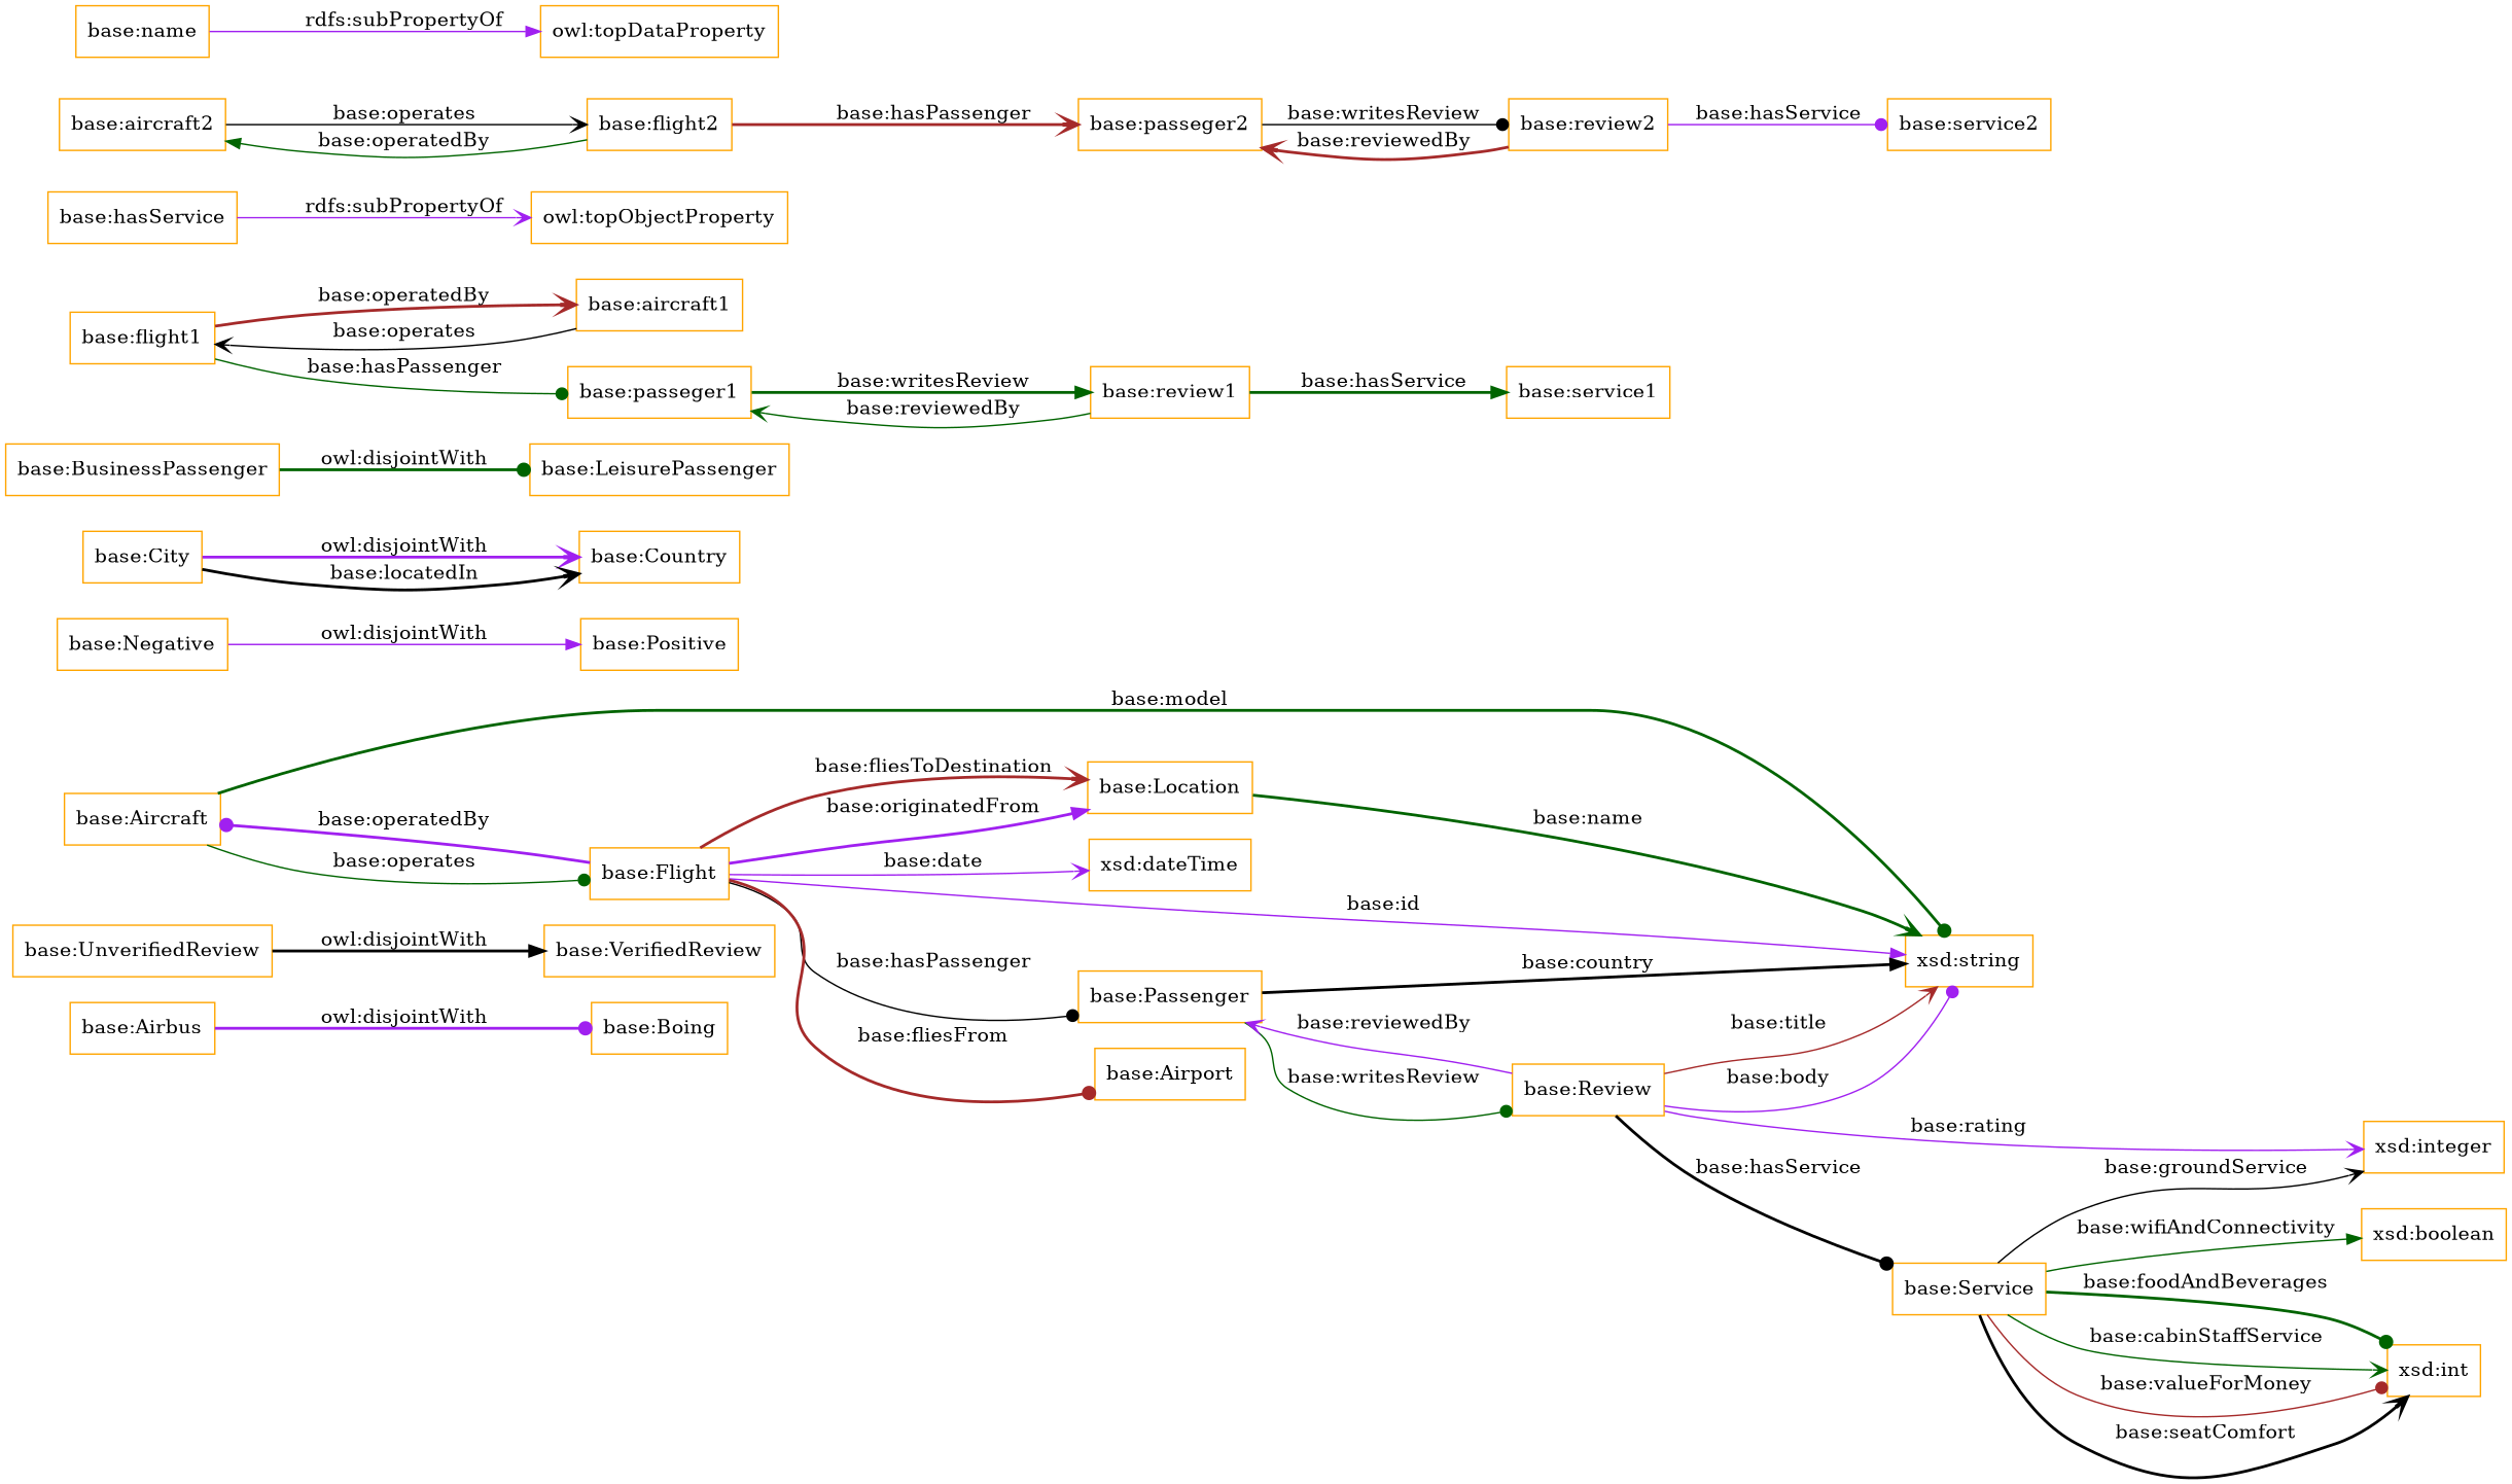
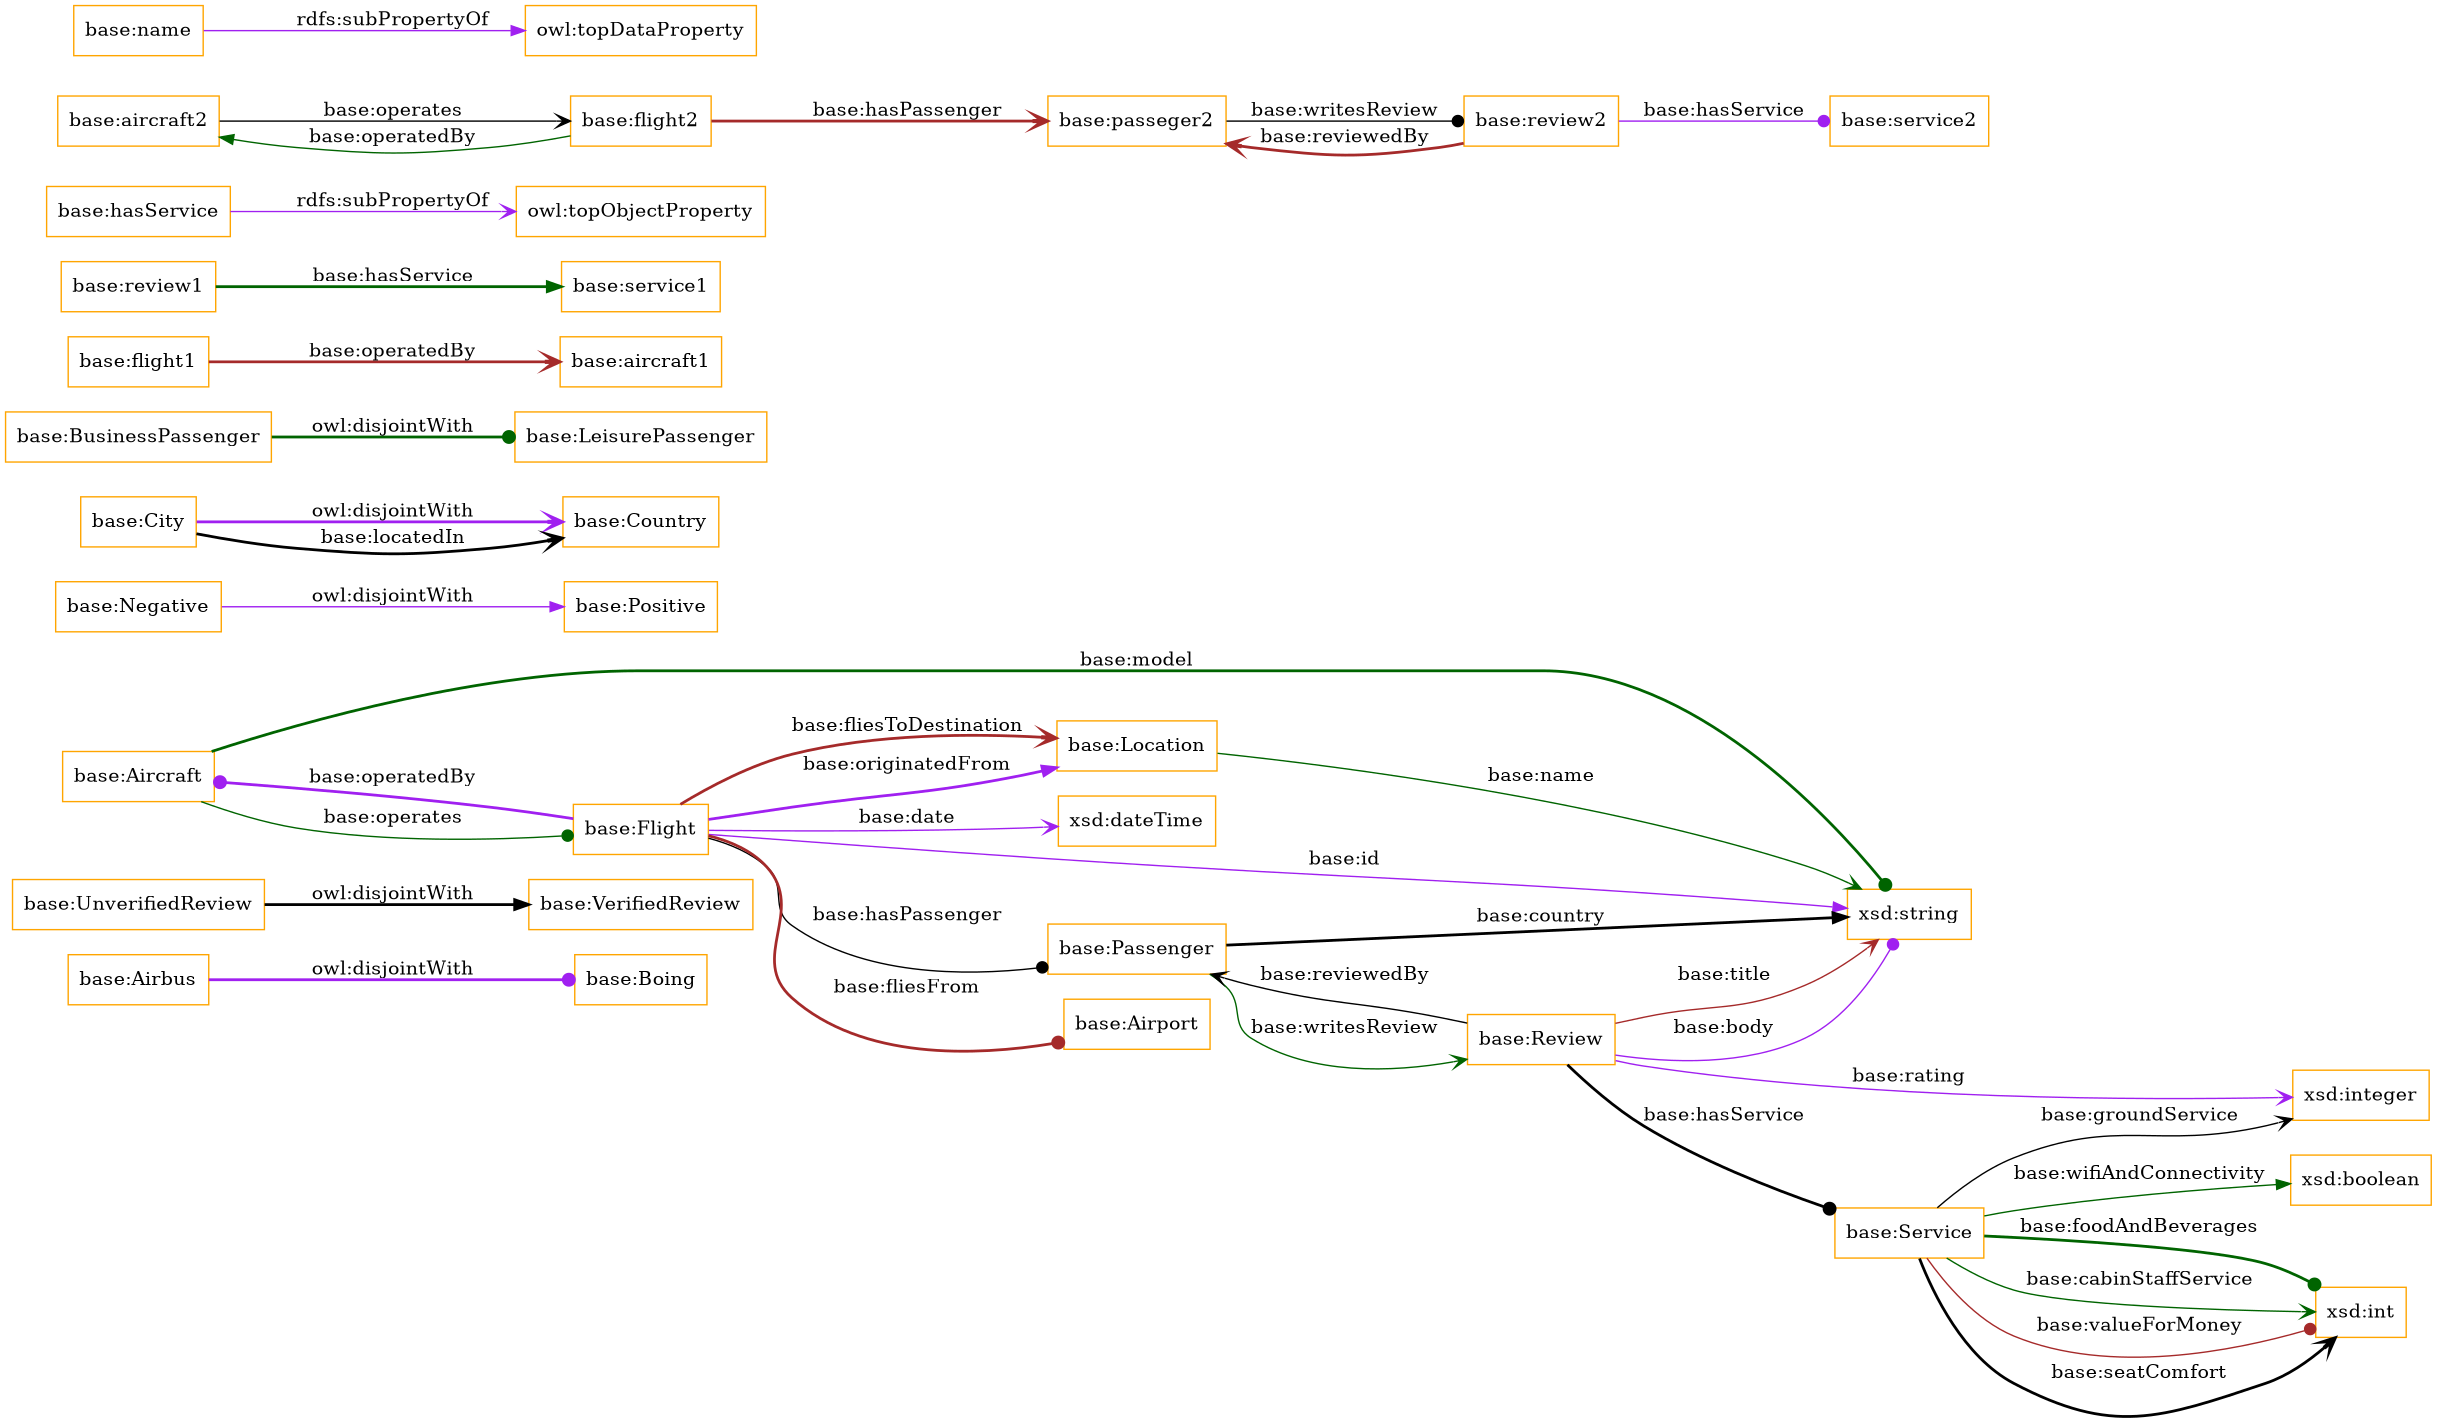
  digraph {
    rankdir=LR
    node [color=orange shape=rectangle]
    edge [arrowhead=vee color=darkgreen style=solid]
    "base:Airbus"
    "base:Boing"
    "base:UnverifiedReview"
    "base:VerifiedReview"
    "base:Aircraft"
    "base:Flight"
    "xsd:string"
    "base:Passenger"
    "base:Location"
    "base:Airport"
    "xsd:dateTime"
    "base:Negative"
    "base:Positive"
    "base:Review"
    "base:Service"
    "xsd:integer"
    "xsd:boolean"
    "xsd:int"
    "base:City"
    "base:Country"
    "base:BusinessPassenger"
    "base:LeisurePassenger"
    "base:flight1"
    "base:aircraft1"
-   "base:passeger1"
    "base:review1"
    "base:service1"
    "base:hasService"
    "owl:topObjectProperty"
    "base:aircraft2"
    "base:flight2"
    "base:passeger2"
    "base:review2"
    "base:name"
    "owl:topDataProperty"
    "base:service2"
    "base:Airbus" -> "base:Boing" [arrowhead=dot color=purple label="owl:disjointWith" style=bold]
    "base:UnverifiedReview" -> "base:VerifiedReview" [arrowhead=normal color=black label="owl:disjointWith" style=bold]
    "base:Aircraft" -> "base:Flight" [arrowhead=dot label="base:operates"]
    "base:Aircraft" -> "xsd:string" [arrowhead=dot label="base:model" style=bold]
    "base:Flight" -> "base:Aircraft" [arrowhead=dot color=purple label="base:operatedBy" style=bold]
    "base:Flight" -> "xsd:string" [arrowhead=normal color=purple label="base:id"]
    "base:Flight" -> "base:Passenger" [arrowhead=dot color=black label="base:hasPassenger"]
    "base:Flight" -> "base:Location" [arrowhead=normal color=purple label="base:originatedFrom" style=bold]
    "base:Flight" -> "base:Location" [color=brown label="base:fliesToDestination" style=bold]
    "base:Flight" -> "base:Airport" [arrowhead=dot color=brown label="base:fliesFrom" style=bold]
    "base:Flight" -> "xsd:dateTime" [color=purple label="base:date"]
    "base:Passenger" -> "xsd:string" [arrowhead=normal color=black label="base:country" style=bold]
-   "base:Passenger" -> "base:Review" [arrowhead=dot label="base:writesReview"]
-   "base:Location" -> "xsd:string" [label="base:name" style=bold]
+   "base:Passenger" -> "base:Review" [label="base:writesReview"]
+   "base:Location" -> "xsd:string" [label="base:name"]
    "base:Negative" -> "base:Positive" [arrowhead=normal color=purple label="owl:disjointWith"]
    "base:Review" -> "xsd:string" [arrowhead=dot color=purple label="base:body"]
    "base:Review" -> "xsd:string" [color=brown label="base:title"]
-   "base:Review" -> "base:Passenger" [color=purple label="base:reviewedBy"]
+   "base:Review" -> "base:Passenger" [color=black label="base:reviewedBy"]
    "base:Review" -> "base:Service" [arrowhead=dot color=black label="base:hasService" style=bold]
    "base:Review" -> "xsd:integer" [color=purple label="base:rating"]
    "base:Service" -> "xsd:integer" [color=black label="base:groundService"]
    "base:Service" -> "xsd:boolean" [arrowhead=normal label="base:wifiAndConnectivity"]
    "base:Service" -> "xsd:int" [arrowhead=dot label="base:foodAndBeverages" style=bold]
    "base:Service" -> "xsd:int" [label="base:cabinStaffService"]
    "base:Service" -> "xsd:int" [arrowhead=dot color=brown label="base:valueForMoney"]
    "base:Service" -> "xsd:int" [color=black label="base:seatComfort" style=bold]
    "base:City" -> "base:Country" [color=purple label="owl:disjointWith" style=bold]
    "base:City" -> "base:Country" [color=black label="base:locatedIn" style=bold]
    "base:BusinessPassenger" -> "base:LeisurePassenger" [arrowhead=dot label="owl:disjointWith" style=bold]
    "base:flight1" -> "base:aircraft1" [color=brown label="base:operatedBy" style=bold]
-   "base:flight1" -> "base:passeger1" [arrowhead=dot label="base:hasPassenger"]
-   "base:aircraft1" -> "base:flight1" [color=black label="base:operates"]
-   "base:passeger1" -> "base:review1" [arrowhead=normal label="base:writesReview" style=bold]
-   "base:review1" -> "base:passeger1" [label="base:reviewedBy"]
    "base:review1" -> "base:service1" [arrowhead=normal label="base:hasService" style=bold]
    "base:hasService" -> "owl:topObjectProperty" [color=purple label="rdfs:subPropertyOf"]
    "base:aircraft2" -> "base:flight2" [color=black label="base:operates"]
    "base:flight2" -> "base:aircraft2" [arrowhead=normal label="base:operatedBy"]
    "base:flight2" -> "base:passeger2" [color=brown label="base:hasPassenger" style=bold]
    "base:passeger2" -> "base:review2" [arrowhead=dot color=black label="base:writesReview"]
    "base:review2" -> "base:passeger2" [color=brown label="base:reviewedBy" style=bold]
    "base:review2" -> "base:service2" [arrowhead=dot color=purple label="base:hasService"]
    "base:name" -> "owl:topDataProperty" [arrowhead=normal color=purple label="rdfs:subPropertyOf"]
  }
